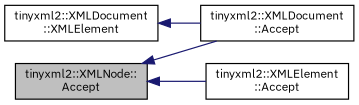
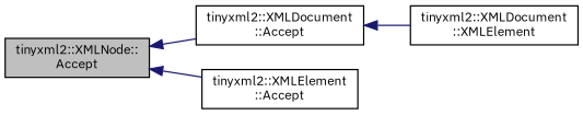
  digraph {
    fontname="IBM Plex Sans"
    rankdir=LR
    node [color=black fillcolor=white fontname="IBM Plex Sans" fontsize=10 shape=record style=filled]
    edge [color=midnightblue dir=back fontname="IBM Plex Sans" fontsize=10 labelfontname=Helvetica labelfontsize=10 style=solid]
    n1 [fillcolor=grey75 fontcolor=black height=0.2 label="tinyxml2::XMLNode::\lAccept" width=0.4]
    n2 [height=0.2 label="tinyxml2::XMLDocument\l::Accept" width=0.4]
    n3 [height=0.2 label="tinyxml2::XMLElement\l::Accept" width=0.4]
    n4 [height=0.2 label="tinyxml2::XMLDocument\l::XMLElement" width=0.4]
    n1 -> n2
    n1 -> n3
-   n4 -> n2
+   n2 -> n4
  }
